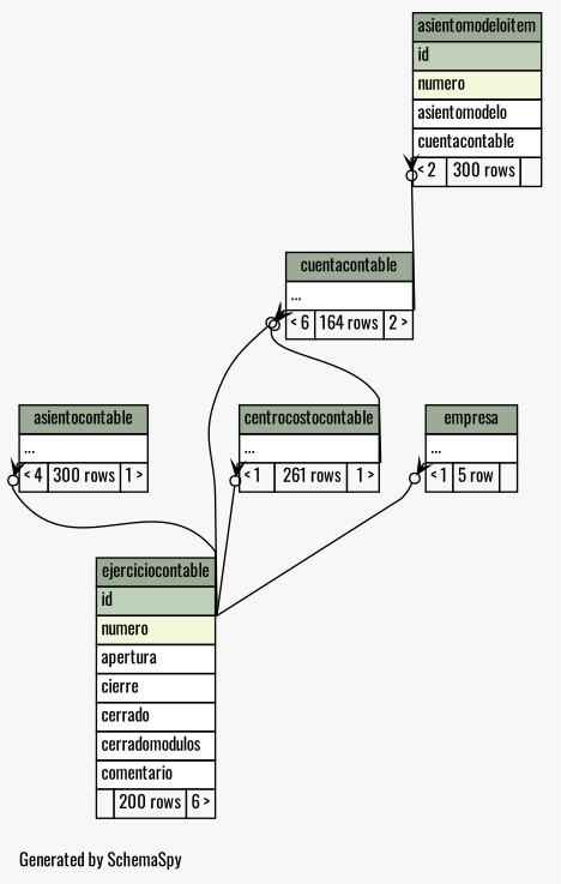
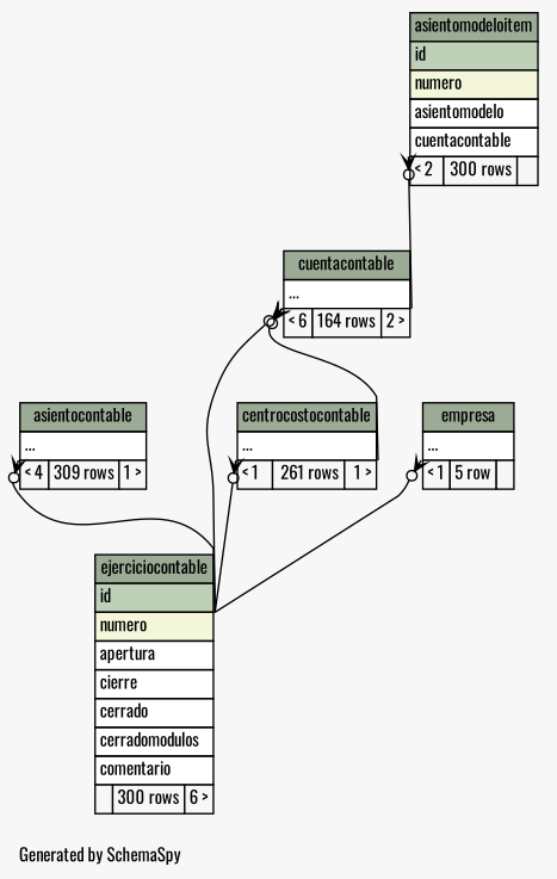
  digraph {
    bgcolor="#f7f7f7"
    fontname=Oswald
    fontsize=11
    label="\nGenerated by SchemaSpy"
    labeljust=l
    nodesep=0.18
    rankdir=TB
    ranksep=0.46
    node [fontname=Oswald fontsize=11 shape=plaintext]
    edge [arrowhead=none arrowsize=0.8 arrowtail=crowodot dir=back fontname=Oswald headport="id:se" tailport="elipses:sw"]
-   n1 [label=<     <TABLE BORDER="0" CELLBORDER="1" CELLSPACING="0" BGCOLOR="#ffffff">       <TR><TD COLSPAN="3" BGCOLOR="#9bab96" ALIGN="CENTER">asientocontable</TD></TR>       <TR><TD PORT="elipses" COLSPAN="3" ALIGN="LEFT">...</TD></TR>       <TR><TD ALIGN="LEFT" BGCOLOR="#f7f7f7">&lt; 4</TD><TD ALIGN="RIGHT" BGCOLOR="#f7f7f7">300 rows</TD><TD ALIGN="RIGHT" BGCOLOR="#f7f7f7">1 &gt;</TD></TR>     </TABLE>>]
-   n2 [label=<     <TABLE BORDER="0" CELLBORDER="1" CELLSPACING="0" BGCOLOR="#ffffff">       <TR><TD COLSPAN="3" BGCOLOR="#9bab96" ALIGN="CENTER">ejerciciocontable</TD></TR>       <TR><TD PORT="id" COLSPAN="3" BGCOLOR="#bed1b8" ALIGN="LEFT">id</TD></TR>       <TR><TD PORT="numero" COLSPAN="3" BGCOLOR="#f4f7da" ALIGN="LEFT">numero</TD></TR>       <TR><TD PORT="apertura" COLSPAN="3" ALIGN="LEFT">apertura</TD></TR>       <TR><TD PORT="cierre" COLSPAN="3" ALIGN="LEFT">cierre</TD></TR>       <TR><TD PORT="cerrado" COLSPAN="3" ALIGN="LEFT">cerrado</TD></TR>       <TR><TD PORT="cerradomodulos" COLSPAN="3" ALIGN="LEFT">cerradomodulos</TD></TR>       <TR><TD PORT="comentario" COLSPAN="3" ALIGN="LEFT">comentario</TD></TR>       <TR><TD ALIGN="LEFT" BGCOLOR="#f7f7f7">  </TD><TD ALIGN="RIGHT" BGCOLOR="#f7f7f7">200 rows</TD><TD ALIGN="RIGHT" BGCOLOR="#f7f7f7">6 &gt;</TD></TR>     </TABLE>>]
+   n1 [label=<     <TABLE BORDER="0" CELLBORDER="1" CELLSPACING="0" BGCOLOR="#ffffff">       <TR><TD COLSPAN="3" BGCOLOR="#9bab96" ALIGN="CENTER">asientocontable</TD></TR>       <TR><TD PORT="elipses" COLSPAN="3" ALIGN="LEFT">...</TD></TR>       <TR><TD ALIGN="LEFT" BGCOLOR="#f7f7f7">&lt; 4</TD><TD ALIGN="RIGHT" BGCOLOR="#f7f7f7">309 rows</TD><TD ALIGN="RIGHT" BGCOLOR="#f7f7f7">1 &gt;</TD></TR>     </TABLE>>]
+   n2 [label=<     <TABLE BORDER="0" CELLBORDER="1" CELLSPACING="0" BGCOLOR="#ffffff">       <TR><TD COLSPAN="3" BGCOLOR="#9bab96" ALIGN="CENTER">ejerciciocontable</TD></TR>       <TR><TD PORT="id" COLSPAN="3" BGCOLOR="#bed1b8" ALIGN="LEFT">id</TD></TR>       <TR><TD PORT="numero" COLSPAN="3" BGCOLOR="#f4f7da" ALIGN="LEFT">numero</TD></TR>       <TR><TD PORT="apertura" COLSPAN="3" ALIGN="LEFT">apertura</TD></TR>       <TR><TD PORT="cierre" COLSPAN="3" ALIGN="LEFT">cierre</TD></TR>       <TR><TD PORT="cerrado" COLSPAN="3" ALIGN="LEFT">cerrado</TD></TR>       <TR><TD PORT="cerradomodulos" COLSPAN="3" ALIGN="LEFT">cerradomodulos</TD></TR>       <TR><TD PORT="comentario" COLSPAN="3" ALIGN="LEFT">comentario</TD></TR>       <TR><TD ALIGN="LEFT" BGCOLOR="#f7f7f7">  </TD><TD ALIGN="RIGHT" BGCOLOR="#f7f7f7">300 rows</TD><TD ALIGN="RIGHT" BGCOLOR="#f7f7f7">6 &gt;</TD></TR>     </TABLE>>]
    n3 [label=<     <TABLE BORDER="0" CELLBORDER="1" CELLSPACING="0" BGCOLOR="#ffffff">       <TR><TD COLSPAN="3" BGCOLOR="#9bab96" ALIGN="CENTER">asientomodeloitem</TD></TR>       <TR><TD PORT="id" COLSPAN="3" BGCOLOR="#bed1b8" ALIGN="LEFT">id</TD></TR>       <TR><TD PORT="numero" COLSPAN="3" BGCOLOR="#f4f7da" ALIGN="LEFT">numero</TD></TR>       <TR><TD PORT="asientomodelo" COLSPAN="3" ALIGN="LEFT">asientomodelo</TD></TR>       <TR><TD PORT="cuentacontable" COLSPAN="3" ALIGN="LEFT">cuentacontable</TD></TR>       <TR><TD ALIGN="LEFT" BGCOLOR="#f7f7f7">&lt; 2</TD><TD ALIGN="RIGHT" BGCOLOR="#f7f7f7">300 rows</TD><TD ALIGN="RIGHT" BGCOLOR="#f7f7f7">  </TD></TR>     </TABLE>>]
    n4 [label=<     <TABLE BORDER="0" CELLBORDER="1" CELLSPACING="0" BGCOLOR="#ffffff">       <TR><TD COLSPAN="3" BGCOLOR="#9bab96" ALIGN="CENTER">cuentacontable</TD></TR>       <TR><TD PORT="elipses" COLSPAN="3" ALIGN="LEFT">...</TD></TR>       <TR><TD ALIGN="LEFT" BGCOLOR="#f7f7f7">&lt; 6</TD><TD ALIGN="RIGHT" BGCOLOR="#f7f7f7">164 rows</TD><TD ALIGN="RIGHT" BGCOLOR="#f7f7f7">2 &gt;</TD></TR>     </TABLE>>]
    n5 [label=<     <TABLE BORDER="0" CELLBORDER="1" CELLSPACING="0" BGCOLOR="#ffffff">       <TR><TD COLSPAN="3" BGCOLOR="#9bab96" ALIGN="CENTER">centrocostocontable</TD></TR>       <TR><TD PORT="elipses" COLSPAN="3" ALIGN="LEFT">...</TD></TR>       <TR><TD ALIGN="LEFT" BGCOLOR="#f7f7f7">&lt; 1</TD><TD ALIGN="RIGHT" BGCOLOR="#f7f7f7">261 rows</TD><TD ALIGN="RIGHT" BGCOLOR="#f7f7f7">1 &gt;</TD></TR>     </TABLE>>]
    n6 [label=<     <TABLE BORDER="0" CELLBORDER="1" CELLSPACING="0" BGCOLOR="#ffffff">       <TR><TD COLSPAN="3" BGCOLOR="#9bab96" ALIGN="CENTER">empresa</TD></TR>       <TR><TD PORT="elipses" COLSPAN="3" ALIGN="LEFT">...</TD></TR>       <TR><TD ALIGN="LEFT" BGCOLOR="#f7f7f7">&lt; 1</TD><TD ALIGN="RIGHT" BGCOLOR="#f7f7f7">5 row</TD><TD ALIGN="RIGHT" BGCOLOR="#f7f7f7">  </TD></TR>     </TABLE>>]
    n1 -> n2
    n3 -> n4 [headport="elipses:se" tailport="cuentacontable:sw"]
    n4 -> n2
    n4 -> n5 [headport="elipses:se"]
    n5 -> n2
    n6 -> n2
  }
